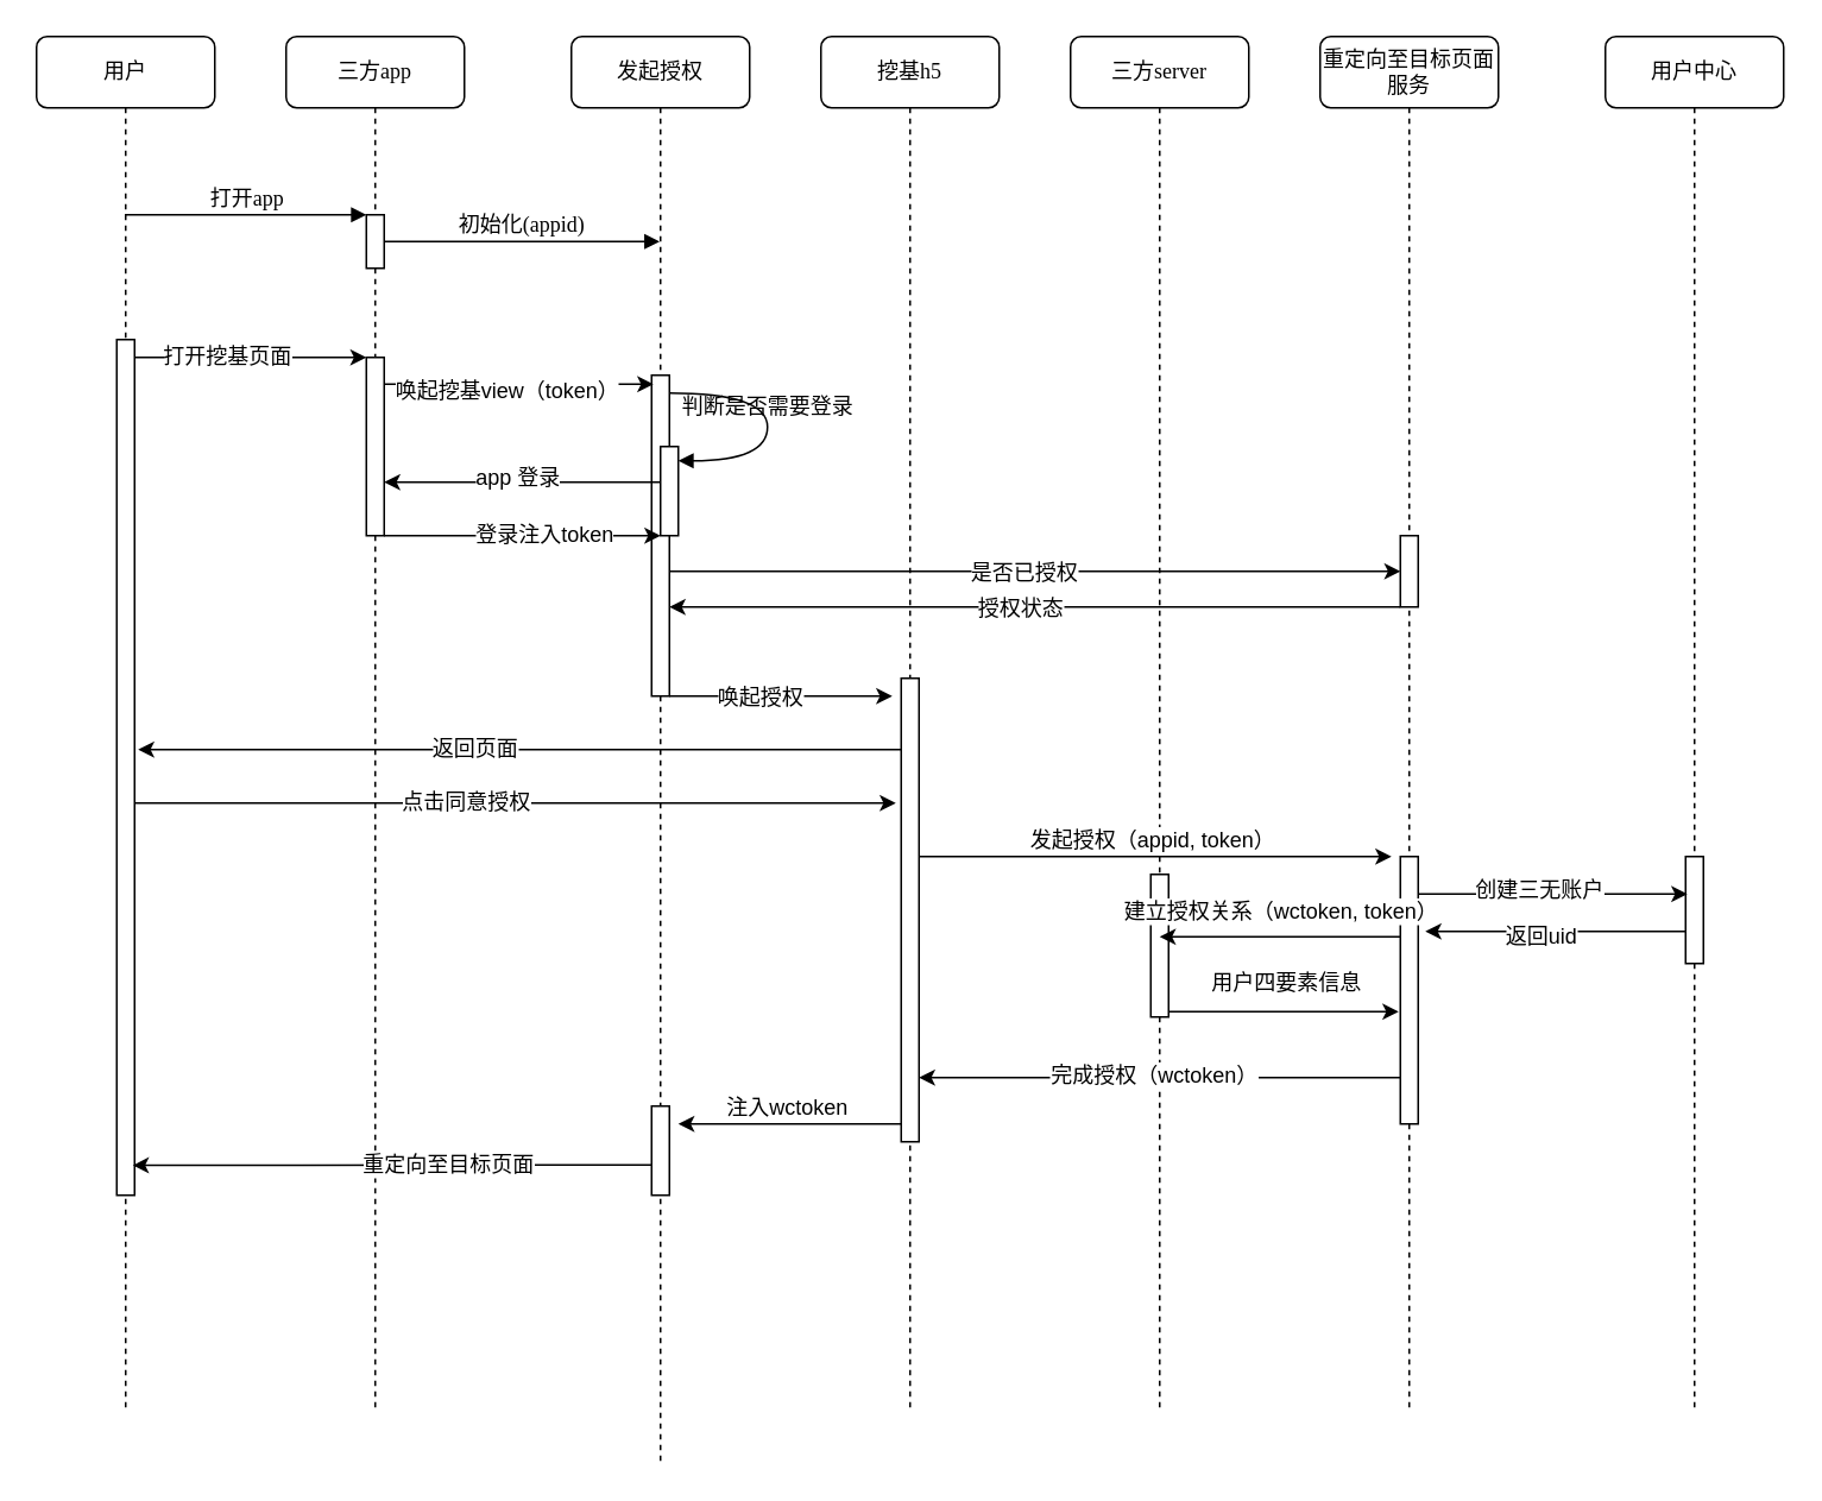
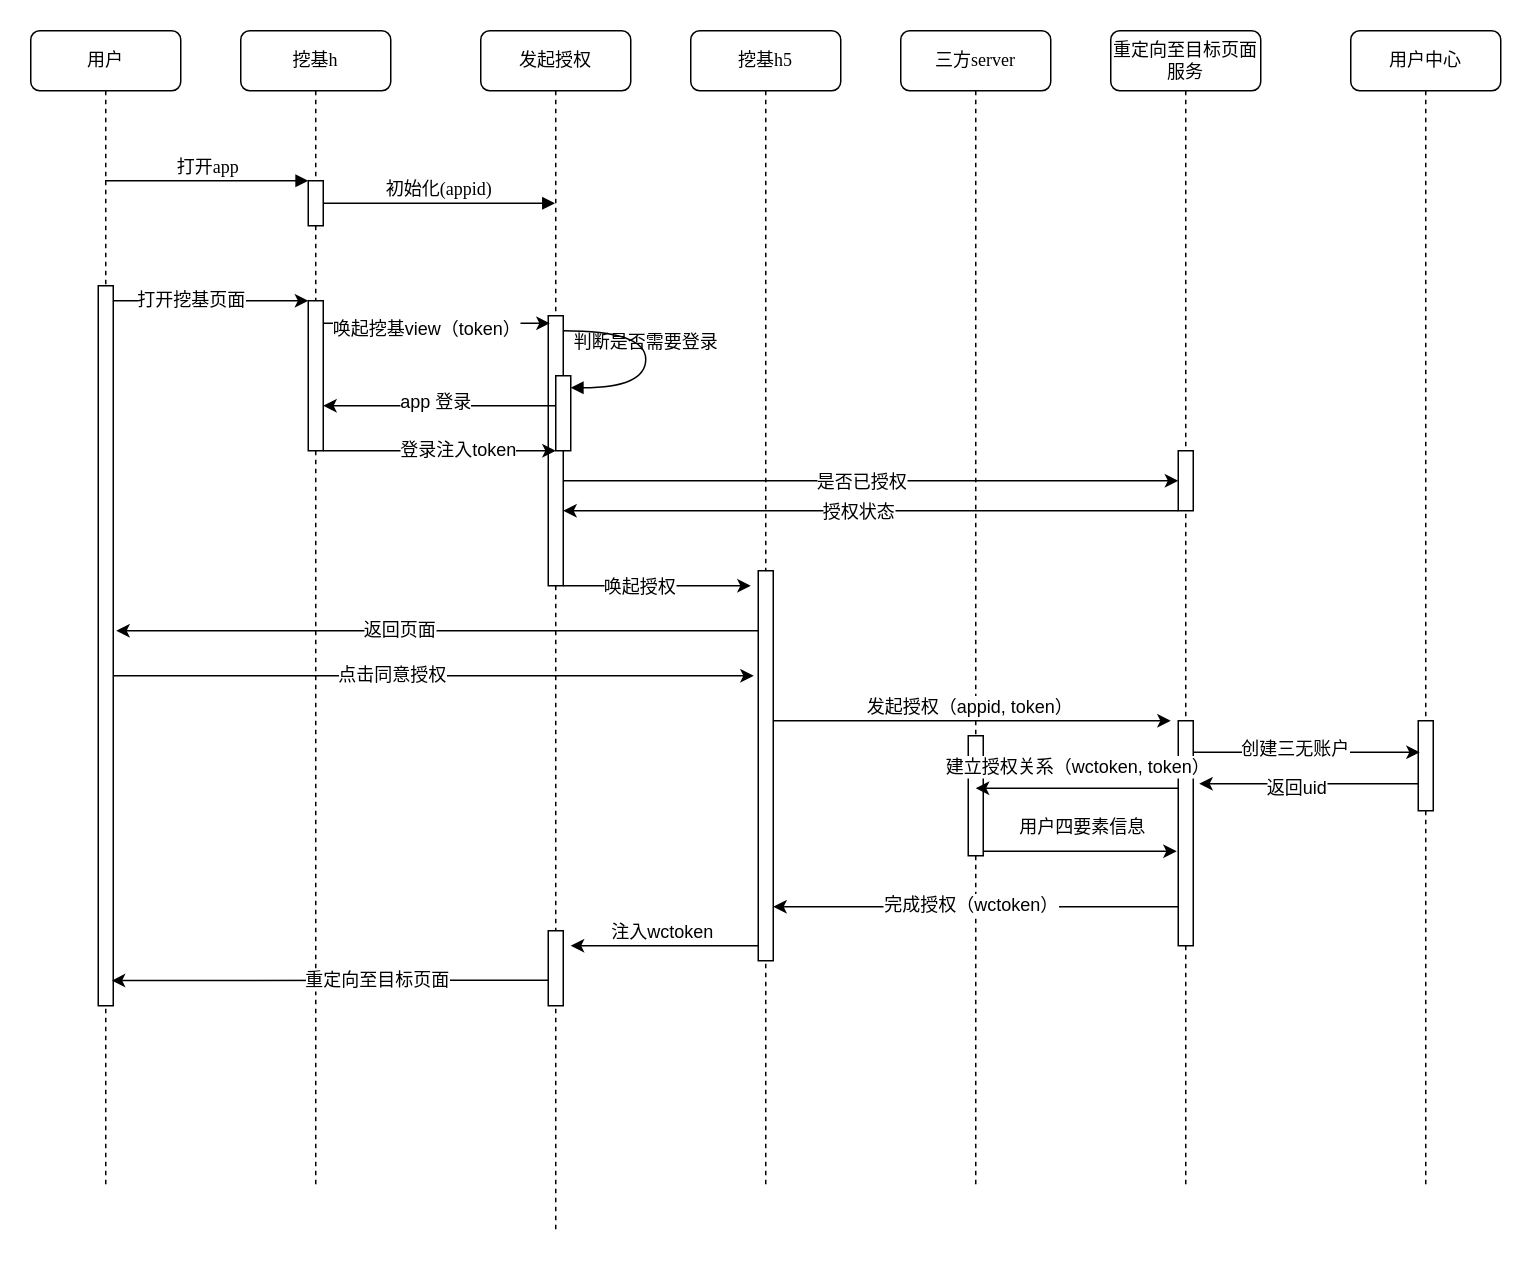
  <mxCell id="0" />
  <mxCell id="1" parent="0" />
- <mxCell id="2" value="三方app" style="shape=umlLifeline;perimeter=lifelinePerimeter;whiteSpace=wrap;html=1;container=1;collapsible=0;recursiveResize=0;outlineConnect=0;rounded=1;shadow=0;comic=0;labelBackgroundColor=none;strokeColor=#000000;strokeWidth=1;fillColor=#FFFFFF;fontFamily=Verdana;fontSize=12;fontColor=#000000;align=center;" parent="1" vertex="1"><mxGeometry x="160" y="20" width="100" height="770" as="geometry" /></mxCell>
+ <mxCell id="2" value="挖基h" style="shape=umlLifeline;perimeter=lifelinePerimeter;whiteSpace=wrap;html=1;container=1;collapsible=0;recursiveResize=0;outlineConnect=0;rounded=1;shadow=0;comic=0;labelBackgroundColor=none;strokeColor=#000000;strokeWidth=1;fillColor=#FFFFFF;fontFamily=Verdana;fontSize=12;fontColor=#000000;align=center;" parent="1" vertex="1"><mxGeometry x="160" y="20" width="100" height="770" as="geometry" /></mxCell>
  <mxCell id="3" value="" style="html=1;points=[];perimeter=orthogonalPerimeter;rounded=0;shadow=0;comic=0;labelBackgroundColor=none;strokeColor=#000000;strokeWidth=1;fillColor=#FFFFFF;fontFamily=Verdana;fontSize=12;fontColor=#000000;align=center;" parent="2" vertex="1"><mxGeometry x="45" y="100" width="10" height="30" as="geometry" /></mxCell>
  <mxCell id="4" value="" style="html=1;points=[];perimeter=orthogonalPerimeter;rounded=0;shadow=0;comic=0;labelBackgroundColor=none;strokeColor=#000000;strokeWidth=1;fillColor=#FFFFFF;fontFamily=Verdana;fontSize=12;fontColor=#000000;align=center;" vertex="1" parent="2"><mxGeometry x="45" y="180" width="10" height="100" as="geometry" /></mxCell>
  <mxCell id="5" value="发起授权" style="shape=umlLifeline;perimeter=lifelinePerimeter;whiteSpace=wrap;html=1;container=1;collapsible=0;recursiveResize=0;outlineConnect=0;rounded=1;shadow=0;comic=0;labelBackgroundColor=none;strokeColor=#000000;strokeWidth=1;fillColor=#FFFFFF;fontFamily=Verdana;fontSize=12;fontColor=#000000;align=center;" parent="1" vertex="1"><mxGeometry x="320" y="20" width="100" height="800" as="geometry" /></mxCell>
  <mxCell id="6" value="" style="html=1;points=[];perimeter=orthogonalPerimeter;rounded=0;shadow=0;comic=0;labelBackgroundColor=none;strokeColor=#000000;strokeWidth=1;fillColor=#FFFFFF;fontFamily=Verdana;fontSize=12;fontColor=#000000;align=center;" vertex="1" parent="5"><mxGeometry x="45" y="190" width="10" height="180" as="geometry" /></mxCell>
  <mxCell id="7" value="" style="html=1;points=[];perimeter=orthogonalPerimeter;rounded=0;shadow=0;comic=0;labelBackgroundColor=none;strokeColor=#000000;strokeWidth=1;fillColor=#FFFFFF;fontFamily=Verdana;fontSize=12;fontColor=#000000;align=center;" vertex="1" parent="5"><mxGeometry x="45" y="600" width="10" height="50" as="geometry" /></mxCell>
  <mxCell id="8" value="挖基h5" style="shape=umlLifeline;perimeter=lifelinePerimeter;whiteSpace=wrap;html=1;container=1;collapsible=0;recursiveResize=0;outlineConnect=0;rounded=1;shadow=0;comic=0;labelBackgroundColor=none;strokeColor=#000000;strokeWidth=1;fillColor=#FFFFFF;fontFamily=Verdana;fontSize=12;fontColor=#000000;align=center;" parent="1" vertex="1"><mxGeometry x="460" y="20" width="100" height="770" as="geometry" /></mxCell>
  <mxCell id="9" value="" style="html=1;points=[];perimeter=orthogonalPerimeter;rounded=0;shadow=0;comic=0;labelBackgroundColor=none;strokeColor=#000000;strokeWidth=1;fillColor=#FFFFFF;fontFamily=Verdana;fontSize=12;fontColor=#000000;align=center;" vertex="1" parent="8"><mxGeometry x="45" y="360" width="10" height="260" as="geometry" /></mxCell>
  <mxCell id="10" value="三方server" style="shape=umlLifeline;perimeter=lifelinePerimeter;whiteSpace=wrap;html=1;container=1;collapsible=0;recursiveResize=0;outlineConnect=0;rounded=1;shadow=0;comic=0;labelBackgroundColor=none;strokeColor=#000000;strokeWidth=1;fillColor=#FFFFFF;fontFamily=Verdana;fontSize=12;fontColor=#000000;align=center;" parent="1" vertex="1"><mxGeometry x="600" y="20" width="100" height="770" as="geometry" /></mxCell>
  <mxCell id="11" value="" style="html=1;points=[];perimeter=orthogonalPerimeter;rounded=0;shadow=0;comic=0;labelBackgroundColor=none;strokeColor=#000000;strokeWidth=1;fillColor=#FFFFFF;fontFamily=Verdana;fontSize=12;fontColor=#000000;align=center;" vertex="1" parent="10"><mxGeometry x="45" y="470" width="10" height="80" as="geometry" /></mxCell>
  <mxCell id="12" value="重定向至目标页面 服务" style="shape=umlLifeline;perimeter=lifelinePerimeter;whiteSpace=wrap;html=1;container=1;collapsible=0;recursiveResize=0;outlineConnect=0;rounded=1;shadow=0;comic=0;labelBackgroundColor=none;strokeColor=#000000;strokeWidth=1;fillColor=#FFFFFF;fontFamily=Verdana;fontSize=12;fontColor=#000000;align=center;" parent="1" vertex="1"><mxGeometry x="740" y="20" width="100" height="770" as="geometry" /></mxCell>
  <mxCell id="13" value="" style="html=1;points=[];perimeter=orthogonalPerimeter;rounded=0;shadow=0;comic=0;labelBackgroundColor=none;strokeColor=#000000;strokeWidth=1;fillColor=#FFFFFF;fontFamily=Verdana;fontSize=12;fontColor=#000000;align=center;" vertex="1" parent="12"><mxGeometry x="45" y="280" width="10" height="40" as="geometry" /></mxCell>
  <mxCell id="14" value="" style="html=1;points=[];perimeter=orthogonalPerimeter;rounded=0;shadow=0;comic=0;labelBackgroundColor=none;strokeColor=#000000;strokeWidth=1;fillColor=#FFFFFF;fontFamily=Verdana;fontSize=12;fontColor=#000000;align=center;" vertex="1" parent="12"><mxGeometry x="45" y="460" width="10" height="150" as="geometry" /></mxCell>
  <mxCell id="15" style="edgeStyle=orthogonalEdgeStyle;rounded=0;orthogonalLoop=1;jettySize=auto;html=1;" edge="1" parent="1" source="17" target="4"><mxGeometry relative="1" as="geometry"><Array as="points"><mxPoint x="190" y="200" /><mxPoint x="190" y="200" /></Array></mxGeometry></mxCell>
  <mxCell id="16" value="打开挖基页面" style="text;html=1;resizable=0;points=[];align=center;verticalAlign=middle;labelBackgroundColor=#ffffff;" vertex="1" connectable="0" parent="15"><mxGeometry x="0.779" y="64" relative="1" as="geometry"><mxPoint x="-64" y="63" as="offset" /></mxGeometry></mxCell>
  <mxCell id="17" value="用户" style="shape=umlLifeline;perimeter=lifelinePerimeter;whiteSpace=wrap;html=1;container=1;collapsible=0;recursiveResize=0;outlineConnect=0;rounded=1;shadow=0;comic=0;labelBackgroundColor=none;strokeColor=#000000;strokeWidth=1;fillColor=#FFFFFF;fontFamily=Verdana;fontSize=12;fontColor=#000000;align=center;" parent="1" vertex="1"><mxGeometry x="20" y="20" width="100" height="770" as="geometry" /></mxCell>
  <mxCell id="18" value="" style="html=1;points=[];perimeter=orthogonalPerimeter;rounded=0;shadow=0;comic=0;labelBackgroundColor=none;strokeColor=#000000;strokeWidth=1;fillColor=#FFFFFF;fontFamily=Verdana;fontSize=12;fontColor=#000000;align=center;" vertex="1" parent="17"><mxGeometry x="45" y="170" width="10" height="480" as="geometry" /></mxCell>
  <mxCell id="19" value="打开app" style="html=1;verticalAlign=bottom;endArrow=block;entryX=0;entryY=0;labelBackgroundColor=none;fontFamily=Verdana;fontSize=12;edgeStyle=elbowEdgeStyle;elbow=vertical;" parent="1" source="17" target="3" edge="1"><mxGeometry relative="1" as="geometry"><mxPoint x="75" y="120" as="sourcePoint" /></mxGeometry></mxCell>
  <mxCell id="20" value="初始化(appid)" style="html=1;verticalAlign=bottom;endArrow=block;labelBackgroundColor=none;fontFamily=Verdana;fontSize=12;edgeStyle=elbowEdgeStyle;elbow=vertical;" parent="1" source="3" target="5" edge="1"><mxGeometry relative="1" as="geometry"><mxPoint x="290" y="140" as="sourcePoint" /><mxPoint x="365" y="140" as="targetPoint" /></mxGeometry></mxCell>
  <mxCell id="21" style="edgeStyle=orthogonalEdgeStyle;rounded=0;orthogonalLoop=1;jettySize=auto;html=1;" edge="1" parent="1" source="4"><mxGeometry relative="1" as="geometry"><mxPoint x="366" y="215" as="targetPoint" /><Array as="points"><mxPoint x="366" y="215" /></Array></mxGeometry></mxCell>
  <mxCell id="22" value="唤起挖基view（token）" style="text;html=1;resizable=0;points=[];align=center;verticalAlign=middle;labelBackgroundColor=#ffffff;" vertex="1" connectable="0" parent="21"><mxGeometry x="-0.094" y="-3" relative="1" as="geometry"><mxPoint as="offset" /></mxGeometry></mxCell>
  <mxCell id="23" style="edgeStyle=orthogonalEdgeStyle;rounded=0;orthogonalLoop=1;jettySize=auto;html=1;" edge="1" parent="1" source="25" target="4"><mxGeometry relative="1" as="geometry"><mxPoint x="220" y="270" as="targetPoint" /><Array as="points"><mxPoint x="240" y="270" /><mxPoint x="240" y="270" /></Array></mxGeometry></mxCell>
  <mxCell id="24" value="app 登录" style="text;html=1;resizable=0;points=[];align=center;verticalAlign=middle;labelBackgroundColor=#ffffff;" vertex="1" connectable="0" parent="23"><mxGeometry x="0.047" y="-3" relative="1" as="geometry"><mxPoint as="offset" /></mxGeometry></mxCell>
  <mxCell id="25" value="" style="html=1;points=[];perimeter=orthogonalPerimeter;rounded=0;shadow=0;comic=0;labelBackgroundColor=none;strokeColor=#000000;strokeWidth=1;fillColor=#FFFFFF;fontFamily=Verdana;fontSize=12;fontColor=#000000;align=center;" vertex="1" parent="1"><mxGeometry x="370" y="250" width="10" height="50" as="geometry" /></mxCell>
  <mxCell id="26" value="判断是否需要登录" style="html=1;verticalAlign=bottom;endArrow=block;labelBackgroundColor=none;fontFamily=Verdana;fontSize=12;elbow=vertical;edgeStyle=orthogonalEdgeStyle;curved=1;entryX=1;entryY=0.286;entryPerimeter=0;exitX=1.038;exitY=0.345;exitPerimeter=0;" edge="1" parent="1"><mxGeometry relative="1" as="geometry"><mxPoint x="375" y="220" as="sourcePoint" /><mxPoint x="380" y="258" as="targetPoint" /><Array as="points"><mxPoint x="430" y="220" /><mxPoint x="430" y="258" /></Array></mxGeometry></mxCell>
  <mxCell id="27" style="edgeStyle=orthogonalEdgeStyle;rounded=0;orthogonalLoop=1;jettySize=auto;html=1;" edge="1" parent="1" source="6" target="13"><mxGeometry relative="1" as="geometry"><Array as="points"><mxPoint x="530" y="320" /><mxPoint x="530" y="320" /></Array></mxGeometry></mxCell>
  <mxCell id="28" value="是否已授权" style="text;html=1;resizable=0;points=[];align=center;verticalAlign=middle;labelBackgroundColor=#ffffff;" vertex="1" connectable="0" parent="27"><mxGeometry x="0.472" y="-104" relative="1" as="geometry"><mxPoint x="-104" y="-104" as="offset" /></mxGeometry></mxCell>
  <mxCell id="29" style="edgeStyle=orthogonalEdgeStyle;rounded=0;orthogonalLoop=1;jettySize=auto;html=1;" edge="1" parent="1" source="13" target="6"><mxGeometry relative="1" as="geometry"><Array as="points"><mxPoint x="700" y="340" /><mxPoint x="700" y="340" /></Array></mxGeometry></mxCell>
  <mxCell id="30" value="授权状态" style="text;html=1;resizable=0;points=[];align=center;verticalAlign=middle;labelBackgroundColor=#ffffff;" vertex="1" connectable="0" parent="29"><mxGeometry x="0.044" relative="1" as="geometry"><mxPoint as="offset" /></mxGeometry></mxCell>
  <mxCell id="31" style="edgeStyle=orthogonalEdgeStyle;rounded=0;orthogonalLoop=1;jettySize=auto;html=1;" edge="1" parent="1" source="6"><mxGeometry relative="1" as="geometry"><mxPoint x="500" y="390" as="targetPoint" /><Array as="points"><mxPoint x="430" y="390" /><mxPoint x="430" y="390" /></Array></mxGeometry></mxCell>
  <mxCell id="32" value="唤起授权" style="text;html=1;resizable=0;points=[];align=center;verticalAlign=middle;labelBackgroundColor=#ffffff;" vertex="1" connectable="0" parent="31"><mxGeometry x="0.115" y="-2" relative="1" as="geometry"><mxPoint x="-20" y="-2" as="offset" /></mxGeometry></mxCell>
  <mxCell id="33" style="edgeStyle=orthogonalEdgeStyle;rounded=0;orthogonalLoop=1;jettySize=auto;html=1;" edge="1" parent="1" source="4" target="25"><mxGeometry relative="1" as="geometry"><Array as="points"><mxPoint x="340" y="300" /><mxPoint x="340" y="300" /></Array></mxGeometry></mxCell>
  <mxCell id="34" value="登录注入token" style="text;html=1;resizable=0;points=[];align=center;verticalAlign=middle;labelBackgroundColor=#ffffff;" vertex="1" connectable="0" parent="33"><mxGeometry x="0.143" y="1" relative="1" as="geometry"><mxPoint as="offset" /></mxGeometry></mxCell>
  <mxCell id="35" style="edgeStyle=orthogonalEdgeStyle;rounded=0;orthogonalLoop=1;jettySize=auto;html=1;" edge="1" parent="1"><mxGeometry relative="1" as="geometry"><mxPoint x="515" y="480" as="sourcePoint" /><mxPoint x="780" y="480" as="targetPoint" /><Array as="points"><mxPoint x="740" y="480" /><mxPoint x="740" y="480" /></Array></mxGeometry></mxCell>
  <mxCell id="36" value="发起授权（appid, token）" style="text;html=1;resizable=0;points=[];align=center;verticalAlign=middle;labelBackgroundColor=#ffffff;" vertex="1" connectable="0" parent="35"><mxGeometry x="0.115" y="-2" relative="1" as="geometry"><mxPoint x="-18" y="-12" as="offset" /></mxGeometry></mxCell>
  <mxCell id="37" style="edgeStyle=orthogonalEdgeStyle;rounded=0;orthogonalLoop=1;jettySize=auto;html=1;" edge="1" parent="1" source="14"><mxGeometry relative="1" as="geometry"><mxPoint x="650" y="525" as="targetPoint" /><Array as="points"><mxPoint x="700" y="525" /><mxPoint x="700" y="525" /></Array></mxGeometry></mxCell>
  <mxCell id="38" value="建立授权关系（wctoken, token）" style="text;html=1;resizable=0;points=[];align=center;verticalAlign=middle;labelBackgroundColor=#ffffff;" vertex="1" connectable="0" parent="37"><mxGeometry x="-0.037" y="1" relative="1" as="geometry"><mxPoint x="-3" y="-16" as="offset" /></mxGeometry></mxCell>
  <mxCell id="39" style="edgeStyle=orthogonalEdgeStyle;rounded=0;orthogonalLoop=1;jettySize=auto;html=1;" edge="1" parent="1" source="11"><mxGeometry relative="1" as="geometry"><mxPoint x="784" y="567" as="targetPoint" /><Array as="points"><mxPoint x="690" y="567" /><mxPoint x="690" y="567" /></Array></mxGeometry></mxCell>
  <mxCell id="40" value="用户四要素信息" style="text;html=1;resizable=0;points=[];align=center;verticalAlign=middle;labelBackgroundColor=#ffffff;" vertex="1" connectable="0" parent="39"><mxGeometry x="-0.364" y="-2" relative="1" as="geometry"><mxPoint x="24" y="-19" as="offset" /></mxGeometry></mxCell>
  <mxCell id="41" style="edgeStyle=orthogonalEdgeStyle;rounded=0;orthogonalLoop=1;jettySize=auto;html=1;entryX=1;entryY=0.856;entryDx=0;entryDy=0;entryPerimeter=0;" edge="1" parent="1" source="14"><mxGeometry relative="1" as="geometry"><mxPoint x="515" y="604" as="targetPoint" /><Array as="points"><mxPoint x="710" y="604" /><mxPoint x="710" y="604" /></Array></mxGeometry></mxCell>
  <mxCell id="42" value="完成授权（wctoken）" style="text;html=1;resizable=0;points=[];align=center;verticalAlign=middle;labelBackgroundColor=#ffffff;" vertex="1" connectable="0" parent="41"><mxGeometry x="0.03" y="-2" relative="1" as="geometry"><mxPoint as="offset" /></mxGeometry></mxCell>
  <mxCell id="43" value="用户中心" style="shape=umlLifeline;perimeter=lifelinePerimeter;whiteSpace=wrap;html=1;container=1;collapsible=0;recursiveResize=0;outlineConnect=0;rounded=1;shadow=0;comic=0;labelBackgroundColor=none;strokeColor=#000000;strokeWidth=1;fillColor=#FFFFFF;fontFamily=Verdana;fontSize=12;fontColor=#000000;align=center;" vertex="1" parent="1"><mxGeometry x="900" y="20" width="100" height="770" as="geometry" /></mxCell>
  <mxCell id="44" value="" style="html=1;points=[];perimeter=orthogonalPerimeter;rounded=0;shadow=0;comic=0;labelBackgroundColor=none;strokeColor=#000000;strokeWidth=1;fillColor=#FFFFFF;fontFamily=Verdana;fontSize=12;fontColor=#000000;align=center;" vertex="1" parent="43"><mxGeometry x="45" y="460" width="10" height="60" as="geometry" /></mxCell>
  <mxCell id="45" style="edgeStyle=orthogonalEdgeStyle;rounded=0;orthogonalLoop=1;jettySize=auto;html=1;" edge="1" parent="1" source="14"><mxGeometry relative="1" as="geometry"><mxPoint x="946" y="501" as="targetPoint" /><Array as="points"><mxPoint x="946" y="501" /></Array></mxGeometry></mxCell>
  <mxCell id="46" value="创建三无账户" style="text;html=1;resizable=0;points=[];align=center;verticalAlign=middle;labelBackgroundColor=#ffffff;" vertex="1" connectable="0" parent="45"><mxGeometry x="-0.113" y="3" relative="1" as="geometry"><mxPoint as="offset" /></mxGeometry></mxCell>
  <mxCell id="47" style="edgeStyle=orthogonalEdgeStyle;rounded=0;orthogonalLoop=1;jettySize=auto;html=1;entryX=1.4;entryY=0.28;entryDx=0;entryDy=0;entryPerimeter=0;" edge="1" parent="1" source="44" target="14"><mxGeometry relative="1" as="geometry"><Array as="points"><mxPoint x="910" y="522" /><mxPoint x="910" y="522" /></Array></mxGeometry></mxCell>
  <mxCell id="48" value="返回uid" style="text;html=1;resizable=0;points=[];align=center;verticalAlign=middle;labelBackgroundColor=#ffffff;" vertex="1" connectable="0" parent="47"><mxGeometry x="0.123" y="2" relative="1" as="geometry"><mxPoint as="offset" /></mxGeometry></mxCell>
  <mxCell id="49" style="edgeStyle=orthogonalEdgeStyle;rounded=0;orthogonalLoop=1;jettySize=auto;html=1;" edge="1" parent="1" source="9"><mxGeometry relative="1" as="geometry"><mxPoint x="77" y="420" as="targetPoint" /><Array as="points"><mxPoint x="410" y="420" /><mxPoint x="410" y="420" /></Array></mxGeometry></mxCell>
  <mxCell id="50" value="返回页面" style="text;html=1;resizable=0;points=[];align=center;verticalAlign=middle;labelBackgroundColor=#ffffff;" vertex="1" connectable="0" parent="49"><mxGeometry x="0.12" y="-1" relative="1" as="geometry"><mxPoint as="offset" /></mxGeometry></mxCell>
  <mxCell id="51" style="edgeStyle=orthogonalEdgeStyle;rounded=0;orthogonalLoop=1;jettySize=auto;html=1;" edge="1" parent="1" source="18"><mxGeometry relative="1" as="geometry"><mxPoint x="502" y="450" as="targetPoint" /><Array as="points"><mxPoint x="502" y="450" /></Array></mxGeometry></mxCell>
  <mxCell id="52" value="点击同意授权" style="text;html=1;resizable=0;points=[];align=center;verticalAlign=middle;labelBackgroundColor=#ffffff;" vertex="1" connectable="0" parent="51"><mxGeometry x="-0.134" y="1" relative="1" as="geometry"><mxPoint as="offset" /></mxGeometry></mxCell>
  <mxCell id="53" style="edgeStyle=orthogonalEdgeStyle;rounded=0;orthogonalLoop=1;jettySize=auto;html=1;" edge="1" parent="1" source="9"><mxGeometry relative="1" as="geometry"><mxPoint x="380" y="630" as="targetPoint" /><Array as="points"><mxPoint x="380" y="630" /></Array></mxGeometry></mxCell>
  <mxCell id="54" value="注入wctoken" style="text;html=1;resizable=0;points=[];align=center;verticalAlign=middle;labelBackgroundColor=#ffffff;" vertex="1" connectable="0" parent="53"><mxGeometry x="0.024" y="3" relative="1" as="geometry"><mxPoint x="-1" y="-13" as="offset" /></mxGeometry></mxCell>
  <mxCell id="55" style="edgeStyle=orthogonalEdgeStyle;rounded=0;orthogonalLoop=1;jettySize=auto;html=1;entryX=0.9;entryY=0.965;entryDx=0;entryDy=0;entryPerimeter=0;" edge="1" parent="1" source="7" target="18"><mxGeometry relative="1" as="geometry"><Array as="points"><mxPoint x="270" y="653" /><mxPoint x="270" y="653" /></Array></mxGeometry></mxCell>
  <mxCell id="56" value="重定向至目标页面" style="text;html=1;resizable=0;points=[];align=center;verticalAlign=middle;labelBackgroundColor=#ffffff;" vertex="1" connectable="0" parent="55"><mxGeometry x="-0.216" y="-1" relative="1" as="geometry"><mxPoint as="offset" /></mxGeometry></mxCell>
